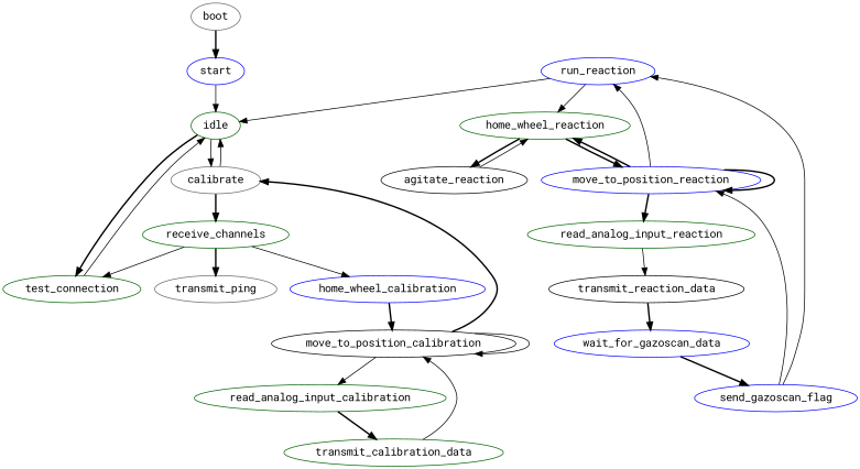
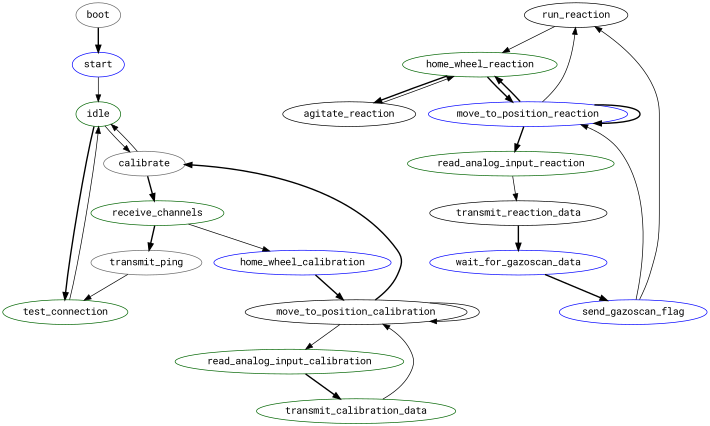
  digraph {
    fontname="Roboto Mono"
    node [color=darkgreen fontname="Roboto Mono"]
    edge [fontname="Roboto Mono" style=solid]
    boot [color=gray40]
    start [color=blue]
    idle
    test_connection
    calibrate [color=gray40]
    receive_channels
-   run_reaction [color=blue]
+   run_reaction [color=black]
    home_wheel_reaction
    transmit_ping [color=gray40]
    home_wheel_calibration [color=blue]
    move_to_position_calibration [color=black]
    read_analog_input_calibration
    transmit_calibration_data
    agitate_reaction [color=black]
    move_to_position_reaction [color=blue]
    read_analog_input_reaction
    transmit_reaction_data [color=black]
    wait_for_gazoscan_data [color=blue]
    send_gazoscan_flag [color=blue]
    boot -> start [style=bold]
    start -> idle
    idle -> test_connection [style=bold]
    idle -> calibrate
    test_connection -> idle
    calibrate -> idle
    calibrate -> receive_channels [style=bold]
    receive_channels -> transmit_ping [style=bold]
    receive_channels -> home_wheel_calibration
-   run_reaction -> idle
    run_reaction -> home_wheel_reaction
    home_wheel_reaction -> agitate_reaction [style=bold]
    home_wheel_reaction -> move_to_position_reaction [style=bold]
-   receive_channels -> test_connection
+   transmit_ping -> test_connection
    home_wheel_calibration -> move_to_position_calibration [style=bold]
    move_to_position_calibration -> calibrate [style=bold]
    move_to_position_calibration -> move_to_position_calibration
    move_to_position_calibration -> read_analog_input_calibration
    read_analog_input_calibration -> transmit_calibration_data [style=bold]
    transmit_calibration_data -> move_to_position_calibration
    agitate_reaction -> home_wheel_reaction
    move_to_position_reaction -> run_reaction
    move_to_position_reaction -> home_wheel_reaction [style=bold]
    move_to_position_reaction -> move_to_position_reaction [style=bold]
    move_to_position_reaction -> read_analog_input_reaction [style=bold]
    read_analog_input_reaction -> transmit_reaction_data
    transmit_reaction_data -> wait_for_gazoscan_data [style=bold]
    wait_for_gazoscan_data -> send_gazoscan_flag [style=bold]
    send_gazoscan_flag -> run_reaction
    send_gazoscan_flag -> move_to_position_reaction
  }
